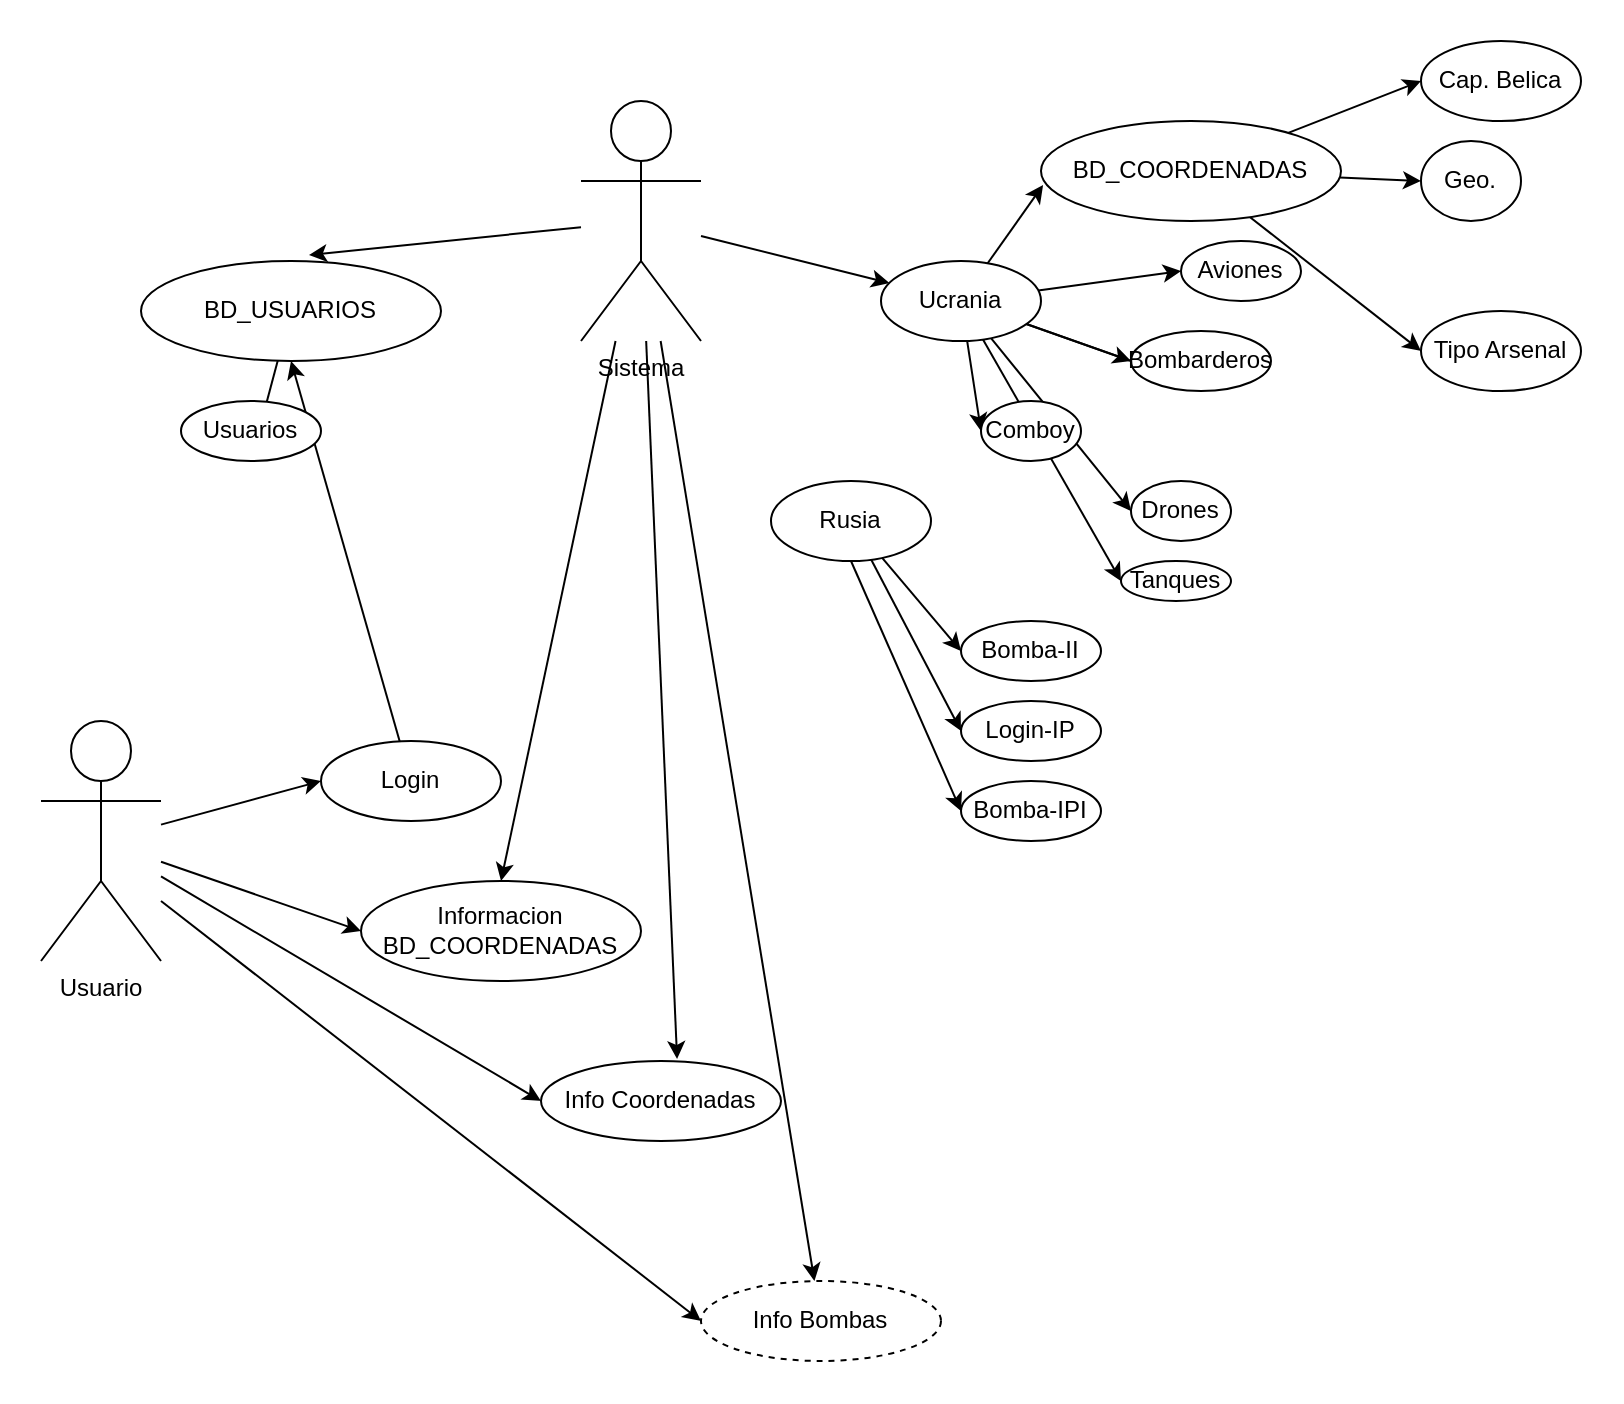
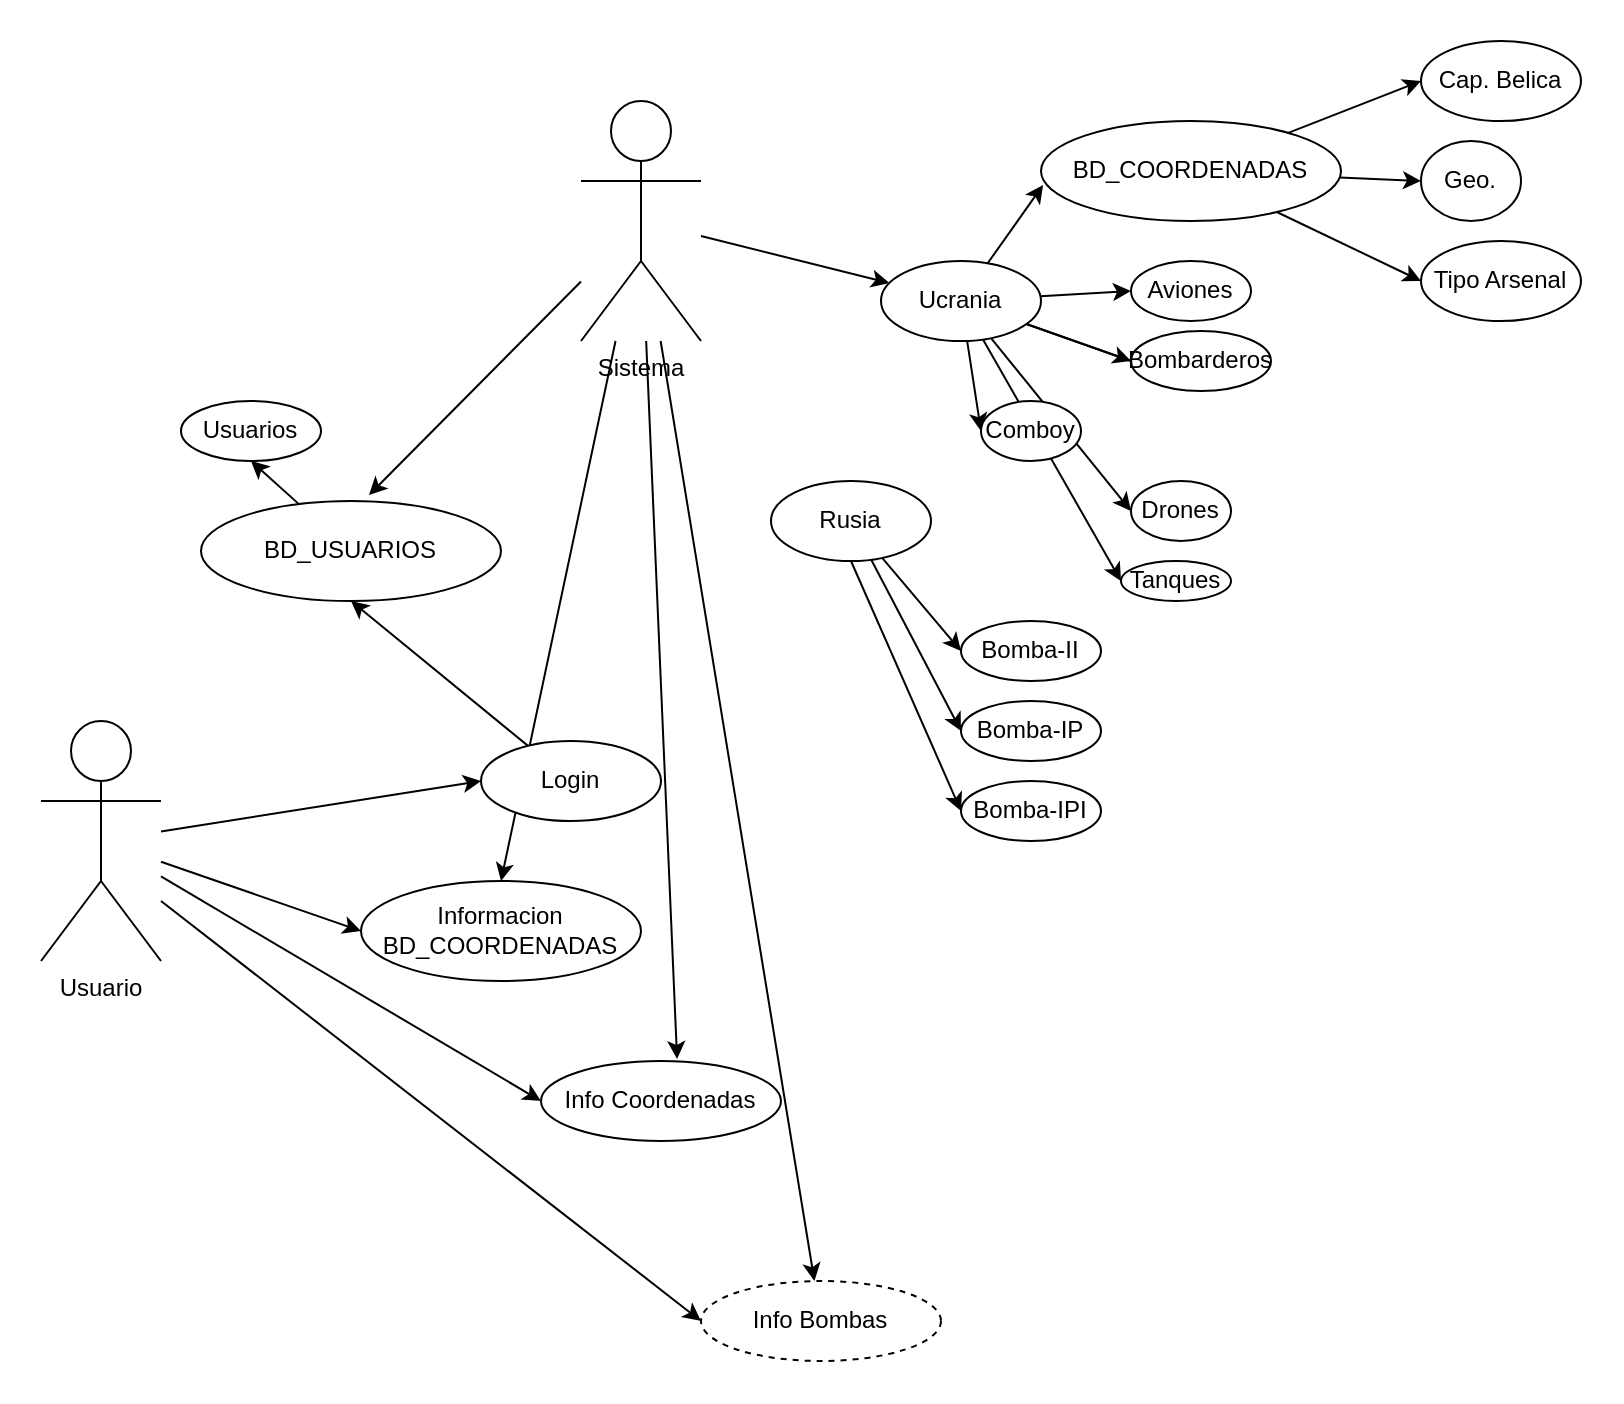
  <mxCell id="0" />
  <mxCell id="1" parent="0" />
  <mxCell id="2" style="edgeStyle=none;html=1;entryX=0;entryY=0.5;entryDx=0;entryDy=0;" edge="1" parent="1" source="6" target="14"><mxGeometry relative="1" as="geometry" /></mxCell>
  <mxCell id="3" style="edgeStyle=none;html=1;entryX=0;entryY=0.5;entryDx=0;entryDy=0;" edge="1" parent="1" source="6" target="45"><mxGeometry relative="1" as="geometry"><mxPoint x="170" y="490" as="targetPoint" /></mxGeometry></mxCell>
  <mxCell id="4" style="edgeStyle=none;html=1;entryX=0;entryY=0.5;entryDx=0;entryDy=0;" edge="1" parent="1" source="6" target="47"><mxGeometry relative="1" as="geometry" /></mxCell>
  <mxCell id="5" style="edgeStyle=none;html=1;entryX=0;entryY=0.5;entryDx=0;entryDy=0;" edge="1" parent="1" target="46"><mxGeometry relative="1" as="geometry"><mxPoint x="250" y="590" as="targetPoint" /><mxPoint x="80" y="450" as="sourcePoint" /></mxGeometry></mxCell>
  <mxCell id="6" value="Usuario" style="shape=umlActor;verticalLabelPosition=bottom;verticalAlign=top;html=1;outlineConnect=0;" vertex="1" parent="1"><mxGeometry x="20" y="360" width="60" height="120" as="geometry" /></mxCell>
  <mxCell id="7" style="edgeStyle=none;html=1;" edge="1" parent="1" source="12" target="21"><mxGeometry relative="1" as="geometry" /></mxCell>
  <mxCell id="8" style="edgeStyle=none;html=1;entryX=0.56;entryY=-0.06;entryDx=0;entryDy=0;entryPerimeter=0;" edge="1" parent="1" source="12" target="31"><mxGeometry relative="1" as="geometry" /></mxCell>
  <mxCell id="9" style="edgeStyle=none;html=1;entryX=0.5;entryY=0;entryDx=0;entryDy=0;" edge="1" parent="1" source="12" target="47"><mxGeometry relative="1" as="geometry" /></mxCell>
  <mxCell id="10" style="edgeStyle=none;html=1;entryX=0.567;entryY=-0.025;entryDx=0;entryDy=0;entryPerimeter=0;" edge="1" parent="1" source="12" target="45"><mxGeometry relative="1" as="geometry" /></mxCell>
  <mxCell id="11" style="edgeStyle=none;html=1;" edge="1" parent="1" source="12" target="46"><mxGeometry relative="1" as="geometry" /></mxCell>
  <mxCell id="12" value="Sistema" style="shape=umlActor;verticalLabelPosition=bottom;verticalAlign=top;html=1;outlineConnect=0;" vertex="1" parent="1"><mxGeometry x="290" y="50" width="60" height="120" as="geometry" /></mxCell>
  <mxCell id="13" style="edgeStyle=none;html=1;entryX=0.5;entryY=1;entryDx=0;entryDy=0;" edge="1" parent="1" source="14" target="31"><mxGeometry relative="1" as="geometry"><mxPoint x="160" y="300" as="targetPoint" /></mxGeometry></mxCell>
- <mxCell id="14" value="Login" style="ellipse;whiteSpace=wrap;html=1;" vertex="1" parent="1"><mxGeometry x="160" y="370" width="90" height="40" as="geometry" /></mxCell>
+ <mxCell id="14" value="Login" style="ellipse;whiteSpace=wrap;html=1;" vertex="1" parent="1"><mxGeometry x="240" y="370" width="90" height="40" as="geometry" /></mxCell>
  <mxCell id="15" style="edgeStyle=none;html=1;entryX=0.007;entryY=0.64;entryDx=0;entryDy=0;entryPerimeter=0;" edge="1" parent="1" source="21" target="29"><mxGeometry relative="1" as="geometry" /></mxCell>
  <mxCell id="16" style="edgeStyle=none;html=1;entryX=0;entryY=0.5;entryDx=0;entryDy=0;" edge="1" parent="1" source="21" target="35"><mxGeometry relative="1" as="geometry" /></mxCell>
  <mxCell id="17" style="edgeStyle=none;html=1;entryX=0;entryY=0.5;entryDx=0;entryDy=0;" edge="1" parent="1" source="21" target="40"><mxGeometry relative="1" as="geometry" /></mxCell>
  <mxCell id="18" style="edgeStyle=none;html=1;entryX=0;entryY=0.5;entryDx=0;entryDy=0;" edge="1" parent="1" source="21" target="36"><mxGeometry relative="1" as="geometry" /></mxCell>
  <mxCell id="19" style="edgeStyle=none;html=1;entryX=0;entryY=0.5;entryDx=0;entryDy=0;" edge="1" parent="1" source="21" target="37"><mxGeometry relative="1" as="geometry" /></mxCell>
  <mxCell id="20" style="edgeStyle=none;html=1;entryX=0;entryY=0.5;entryDx=0;entryDy=0;" edge="1" parent="1" source="21" target="38"><mxGeometry relative="1" as="geometry"><mxPoint x="540" y="270" as="targetPoint" /></mxGeometry></mxCell>
  <mxCell id="21" value="Ucrania" style="ellipse;whiteSpace=wrap;html=1;" vertex="1" parent="1"><mxGeometry x="440" y="130" width="80" height="40" as="geometry" /></mxCell>
  <mxCell id="22" style="edgeStyle=none;html=1;entryX=0;entryY=0.5;entryDx=0;entryDy=0;" edge="1" parent="1" source="25" target="41"><mxGeometry relative="1" as="geometry" /></mxCell>
  <mxCell id="23" style="edgeStyle=none;html=1;entryX=0;entryY=0.5;entryDx=0;entryDy=0;" edge="1" parent="1" source="25" target="42"><mxGeometry relative="1" as="geometry" /></mxCell>
  <mxCell id="24" style="edgeStyle=none;html=1;entryX=0;entryY=0.5;entryDx=0;entryDy=0;exitX=0.5;exitY=1;exitDx=0;exitDy=0;" edge="1" parent="1" source="25" target="43"><mxGeometry relative="1" as="geometry"><mxPoint x="420" y="290" as="sourcePoint" /></mxGeometry></mxCell>
  <mxCell id="25" value="Rusia" style="ellipse;whiteSpace=wrap;html=1;" vertex="1" parent="1"><mxGeometry x="385" y="240" width="80" height="40" as="geometry" /></mxCell>
  <mxCell id="26" style="edgeStyle=none;html=1;entryX=0;entryY=0.5;entryDx=0;entryDy=0;" edge="1" parent="1" source="29" target="32"><mxGeometry relative="1" as="geometry" /></mxCell>
  <mxCell id="27" style="edgeStyle=none;html=1;entryX=0;entryY=0.5;entryDx=0;entryDy=0;" edge="1" parent="1" source="29" target="33"><mxGeometry relative="1" as="geometry" /></mxCell>
  <mxCell id="28" style="edgeStyle=none;html=1;entryX=0;entryY=0.5;entryDx=0;entryDy=0;" edge="1" parent="1" source="29" target="34"><mxGeometry relative="1" as="geometry" /></mxCell>
  <mxCell id="29" value="BD_COORDENADAS" style="ellipse;whiteSpace=wrap;html=1;" vertex="1" parent="1"><mxGeometry x="520" y="60" width="150" height="50" as="geometry" /></mxCell>
  <mxCell id="30" style="edgeStyle=none;html=1;entryX=0.5;entryY=1;entryDx=0;entryDy=0;" edge="1" parent="1" source="31" target="44"><mxGeometry relative="1" as="geometry" /></mxCell>
- <mxCell id="31" value="BD_USUARIOS" style="ellipse;whiteSpace=wrap;html=1;" vertex="1" parent="1"><mxGeometry x="70" y="130" width="150" height="50" as="geometry" /></mxCell>
+ <mxCell id="31" value="BD_USUARIOS" style="ellipse;whiteSpace=wrap;html=1;" vertex="1" parent="1"><mxGeometry x="100" y="250" width="150" height="50" as="geometry" /></mxCell>
  <mxCell id="32" value="Cap. Belica" style="ellipse;whiteSpace=wrap;html=1;" vertex="1" parent="1"><mxGeometry x="710" y="20" width="80" height="40" as="geometry" /></mxCell>
  <mxCell id="33" value="Geo." style="ellipse;whiteSpace=wrap;html=1;" vertex="1" parent="1"><mxGeometry x="710" y="70" width="50" height="40" as="geometry" /></mxCell>
- <mxCell id="34" value="Tipo Arsenal" style="ellipse;whiteSpace=wrap;html=1;" vertex="1" parent="1"><mxGeometry x="710" y="155" width="80" height="40" as="geometry" /></mxCell>
- <mxCell id="35" value="Aviones" style="ellipse;whiteSpace=wrap;html=1;" vertex="1" parent="1"><mxGeometry x="590" y="120" width="60" height="30" as="geometry" /></mxCell>
+ <mxCell id="34" value="Tipo Arsenal" style="ellipse;whiteSpace=wrap;html=1;" vertex="1" parent="1"><mxGeometry x="710" y="120" width="80" height="40" as="geometry" /></mxCell>
+ <mxCell id="35" value="Aviones" style="ellipse;whiteSpace=wrap;html=1;" vertex="1" parent="1"><mxGeometry x="565" y="130" width="60" height="30" as="geometry" /></mxCell>
  <mxCell id="36" value="Comboy" style="ellipse;whiteSpace=wrap;html=1;" vertex="1" parent="1"><mxGeometry x="490" y="200" width="50" height="30" as="geometry" /></mxCell>
  <mxCell id="37" value="Drones" style="ellipse;whiteSpace=wrap;html=1;" vertex="1" parent="1"><mxGeometry x="565" y="240" width="50" height="30" as="geometry" /></mxCell>
  <mxCell id="38" value="Tanques" style="ellipse;whiteSpace=wrap;html=1;" vertex="1" parent="1"><mxGeometry x="560" y="280" width="55" height="20" as="geometry" /></mxCell>
  <mxCell id="39" value="" style="edgeStyle=none;html=1;entryX=0;entryY=0.5;entryDx=0;entryDy=0;endArrow=none;" edge="1" parent="1" source="21" target="40"><mxGeometry relative="1" as="geometry"><mxPoint x="508.284" y="164.142" as="sourcePoint" /><mxPoint x="690" y="255" as="targetPoint" /></mxGeometry></mxCell>
  <mxCell id="40" value="Bombarderos" style="ellipse;whiteSpace=wrap;html=1;" vertex="1" parent="1"><mxGeometry x="565" y="165" width="70" height="30" as="geometry" /></mxCell>
  <mxCell id="41" value="Bomba-II" style="ellipse;whiteSpace=wrap;html=1;" vertex="1" parent="1"><mxGeometry x="480" y="310" width="70" height="30" as="geometry" /></mxCell>
- <mxCell id="42" value="Login-IP" style="ellipse;whiteSpace=wrap;html=1;" vertex="1" parent="1"><mxGeometry x="480" y="350" width="70" height="30" as="geometry" /></mxCell>
+ <mxCell id="42" value="Bomba-IP" style="ellipse;whiteSpace=wrap;html=1;" vertex="1" parent="1"><mxGeometry x="480" y="350" width="70" height="30" as="geometry" /></mxCell>
  <mxCell id="43" value="Bomba-IPI" style="ellipse;whiteSpace=wrap;html=1;" vertex="1" parent="1"><mxGeometry x="480" y="390" width="70" height="30" as="geometry" /></mxCell>
  <mxCell id="44" value="Usuarios" style="ellipse;whiteSpace=wrap;html=1;" vertex="1" parent="1"><mxGeometry x="90" y="200" width="70" height="30" as="geometry" /></mxCell>
  <mxCell id="45" value="Info Coordenadas" style="ellipse;whiteSpace=wrap;html=1;" vertex="1" parent="1"><mxGeometry x="270" y="530" width="120" height="40" as="geometry" /></mxCell>
  <mxCell id="46" value="Info Bombas" style="ellipse;whiteSpace=wrap;html=1;dashed=1;" vertex="1" parent="1"><mxGeometry x="350" y="640" width="120" height="40" as="geometry" /></mxCell>
  <mxCell id="47" value="Informacion BD_COORDENADAS" style="ellipse;whiteSpace=wrap;html=1;" vertex="1" parent="1"><mxGeometry x="180" y="440" width="140" height="50" as="geometry" /></mxCell>
